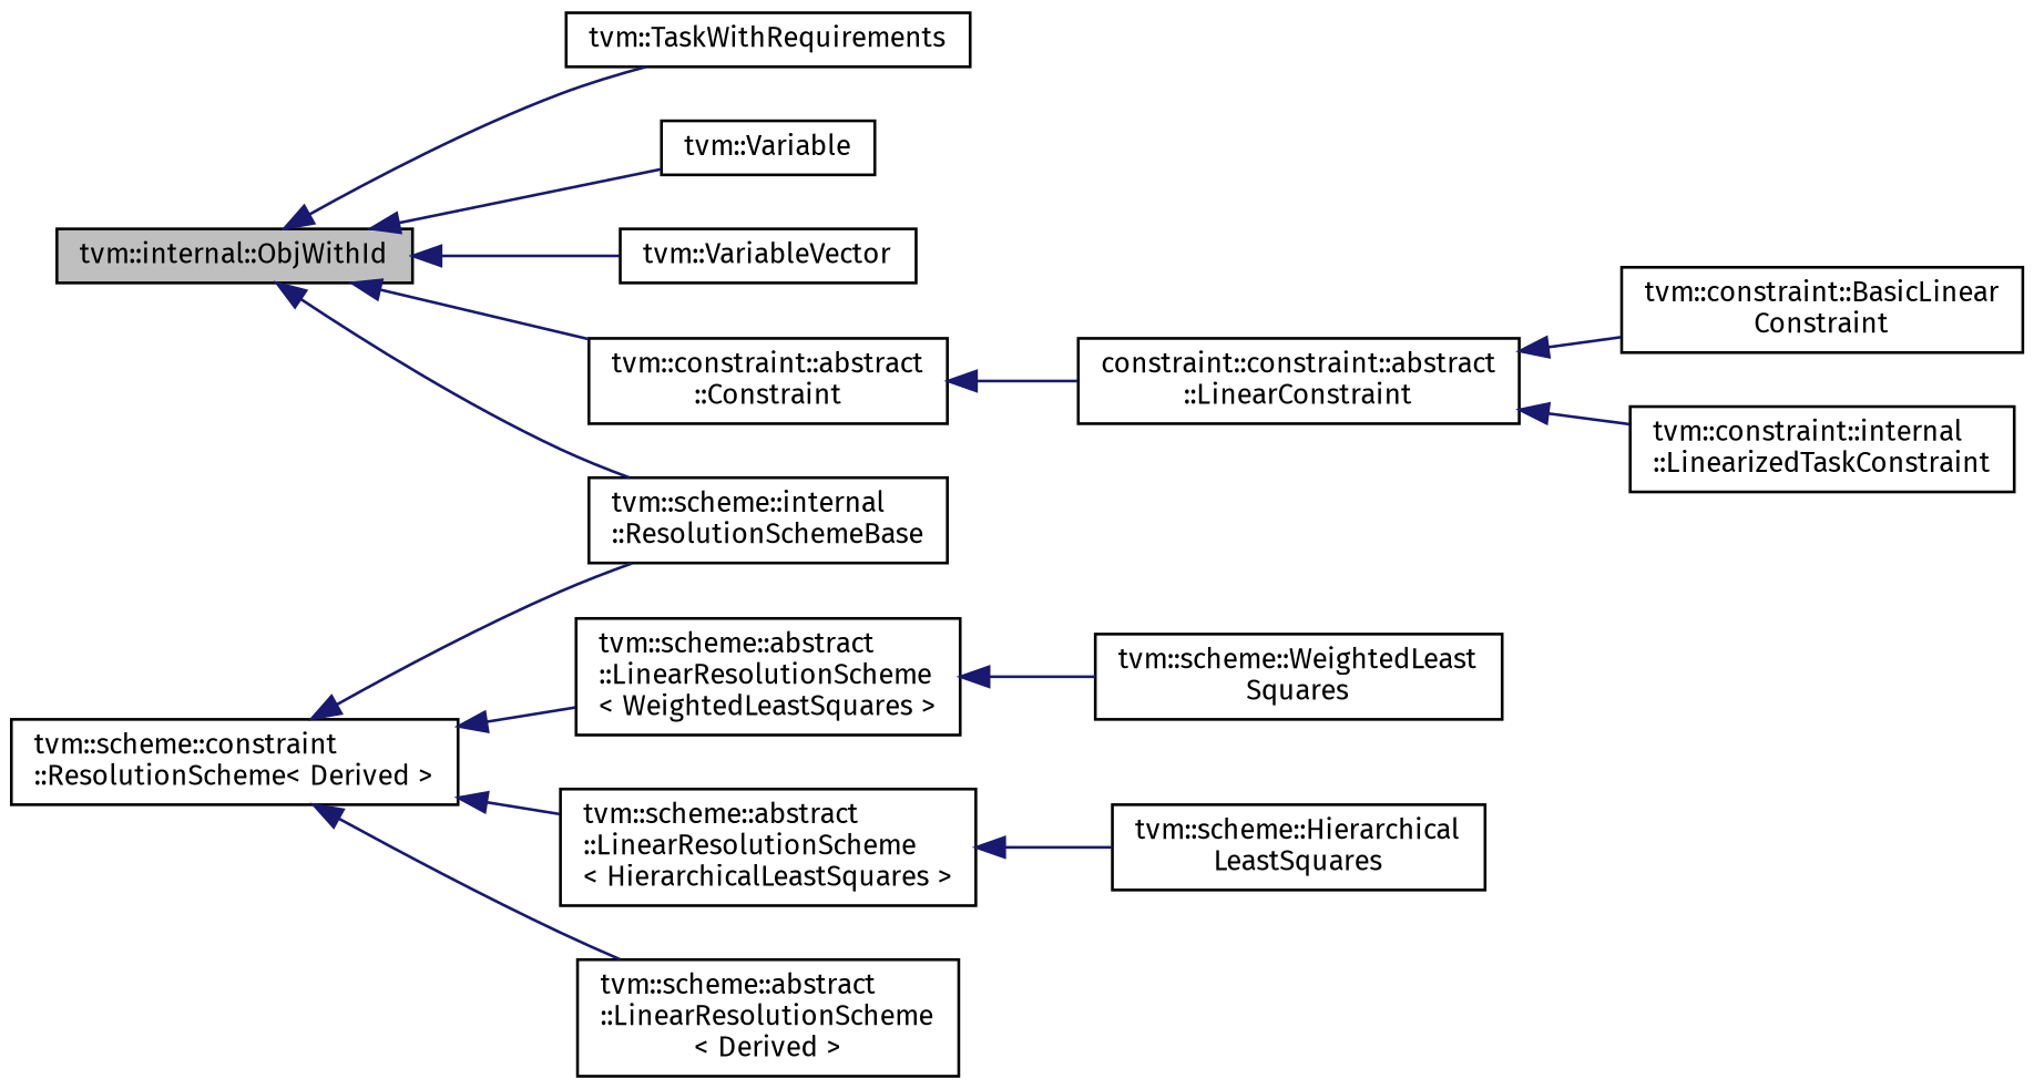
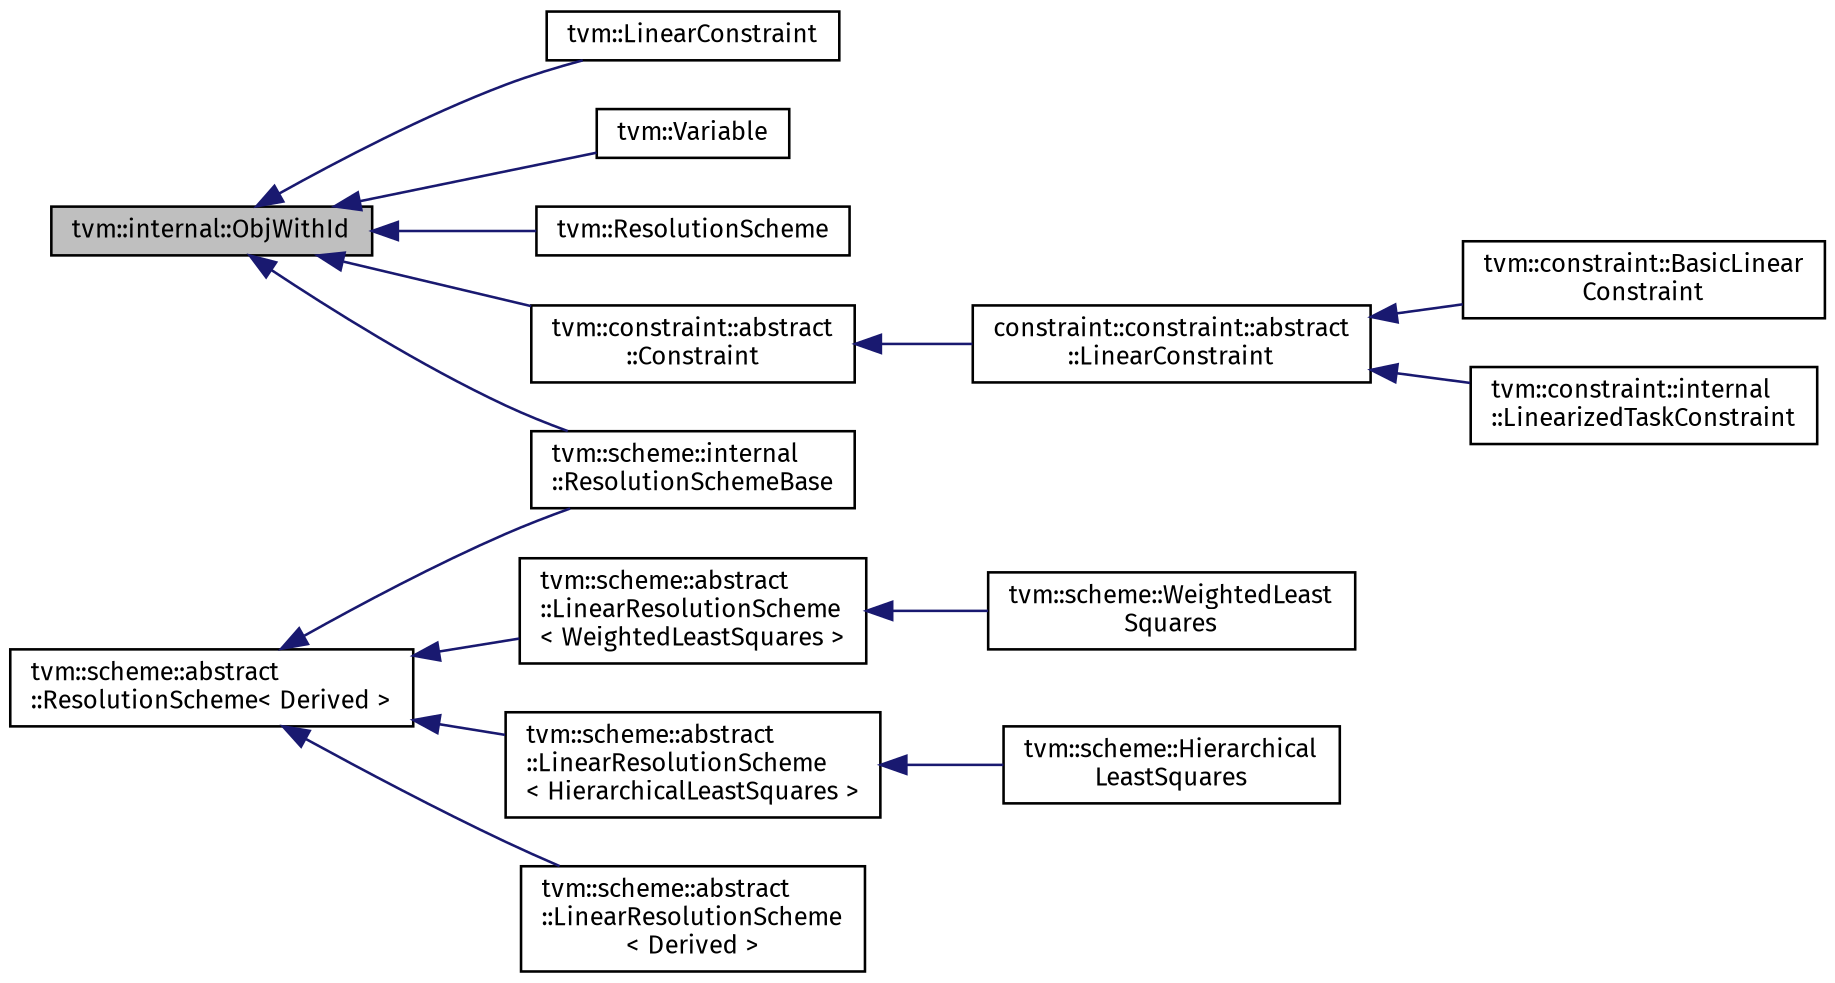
  digraph {
    fontname="Fira Sans"
    rankdir=LR
    node [color=black fillcolor=white fontname="Fira Sans" fontsize=10 shape=record style=filled]
    edge [color=midnightblue dir=back fontname="Fira Sans" fontsize=10 labelfontname=Helvetica labelfontsize=10 style=solid]
    n1 [fillcolor=grey75 fontcolor=black height=0.2 label="tvm::internal::ObjWithId" width=0.4]
-   n2 [height=0.2 label="tvm::TaskWithRequirements" width=0.4]
+   n2 [height=0.2 label="tvm::LinearConstraint" width=0.4]
    n3 [height=0.2 label="tvm::Variable" width=0.4]
-   n4 [height=0.2 label="tvm::VariableVector" width=0.4]
+   n4 [height=0.2 label="tvm::ResolutionScheme" width=0.4]
    n5 [height=0.2 label="tvm::constraint::abstract\l::Constraint" width=0.4]
    n6 [height=0.2 label="tvm::scheme::internal\l::ResolutionSchemeBase" width=0.4]
    n7 [height=0.2 label="constraint::constraint::abstract\l::LinearConstraint" width=0.4]
    n8 [height=0.2 label="tvm::constraint::BasicLinear\lConstraint" width=0.4]
    n9 [height=0.2 label="tvm::constraint::internal\l::LinearizedTaskConstraint" width=0.4]
-   n10 [height=0.2 label="tvm::scheme::constraint\l::ResolutionScheme\< Derived \>" width=0.4]
+   n10 [height=0.2 label="tvm::scheme::abstract\l::ResolutionScheme\< Derived \>" width=0.4]
    n11 [height=0.2 label="tvm::scheme::abstract\l::LinearResolutionScheme\l\< WeightedLeastSquares \>" width=0.4]
    n12 [height=0.2 label="tvm::scheme::abstract\l::LinearResolutionScheme\l\< HierarchicalLeastSquares \>" width=0.4]
    n13 [height=0.2 label="tvm::scheme::abstract\l::LinearResolutionScheme\l\< Derived \>" width=0.4]
    n14 [height=0.2 label="tvm::scheme::WeightedLeast\lSquares" width=0.4]
    n15 [height=0.2 label="tvm::scheme::Hierarchical\lLeastSquares" width=0.4]
    n1 -> n2
    n1 -> n3
    n1 -> n4
    n1 -> n5
    n1 -> n6
    n5 -> n7
    n7 -> n8
    n7 -> n9
    n10 -> n6
    n10 -> n11
    n10 -> n12
    n10 -> n13
    n11 -> n14
    n12 -> n15
  }
